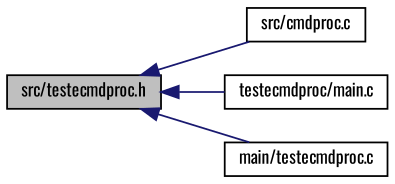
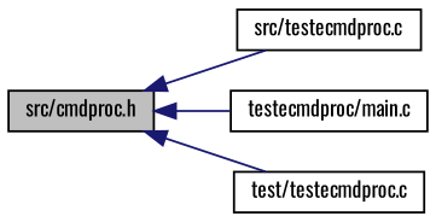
  digraph {
    fontname=Oswald
    rankdir=LR
    node [color=black fillcolor=white fontname=Oswald fontsize=10 shape=record style=filled]
    edge [color=midnightblue dir=back fontname=Oswald fontsize=10 labelfontname=Helvetica labelfontsize=10 style=solid]
-   n1 [fillcolor=grey75 fontcolor=black height=0.2 label="src/testecmdproc.h" width=0.4]
-   n2 [height=0.2 label="src/cmdproc.c" width=0.4]
+   n1 [fillcolor=grey75 fontcolor=black height=0.2 label="src/cmdproc.h" width=0.4]
+   n2 [height=0.2 label="src/testecmdproc.c" width=0.4]
    n3 [height=0.2 label="testecmdproc/main.c" width=0.4]
-   n4 [height=0.2 label="main/testecmdproc.c" width=0.4]
+   n4 [height=0.2 label="test/testecmdproc.c" width=0.4]
    n1 -> n2
    n1 -> n3
    n1 -> n4
  }
